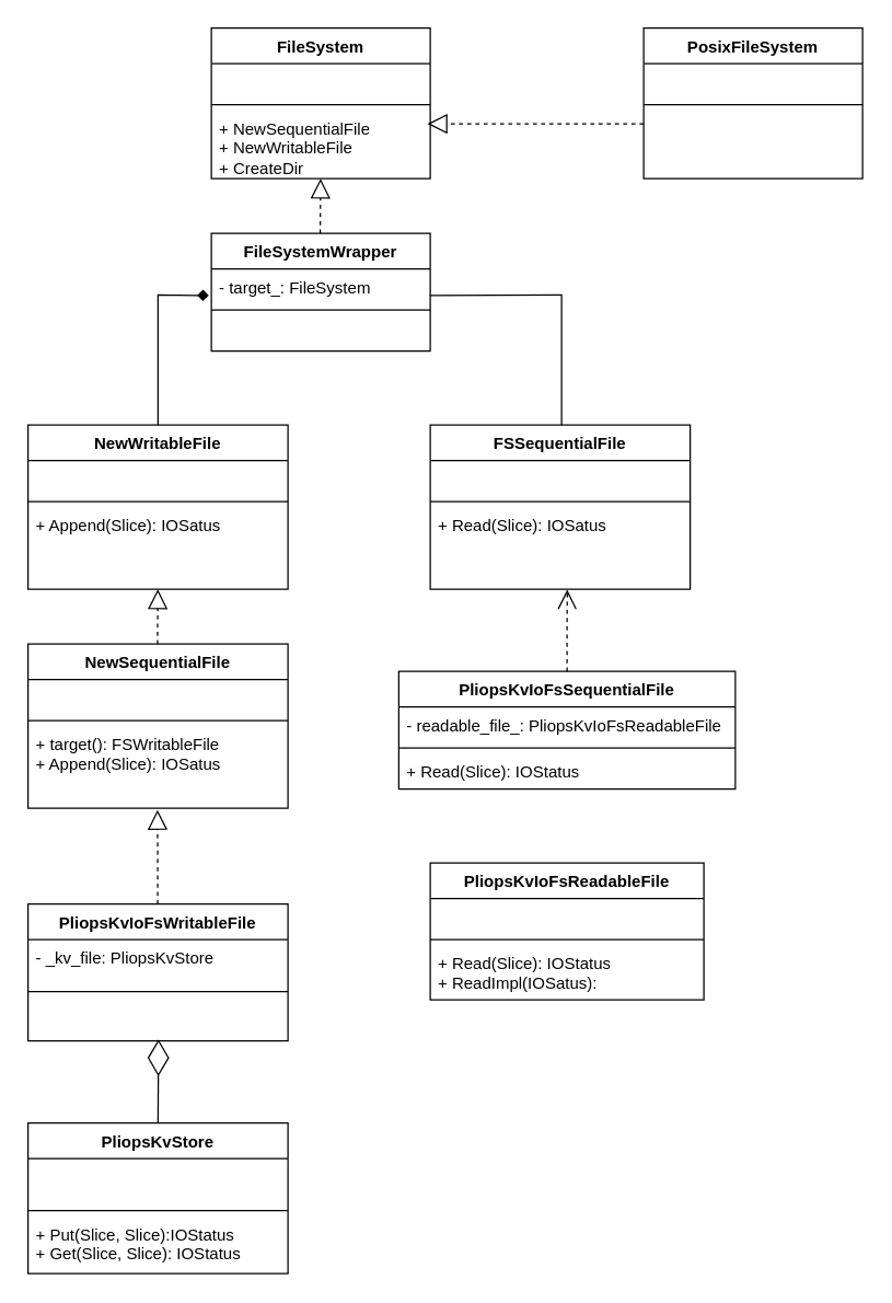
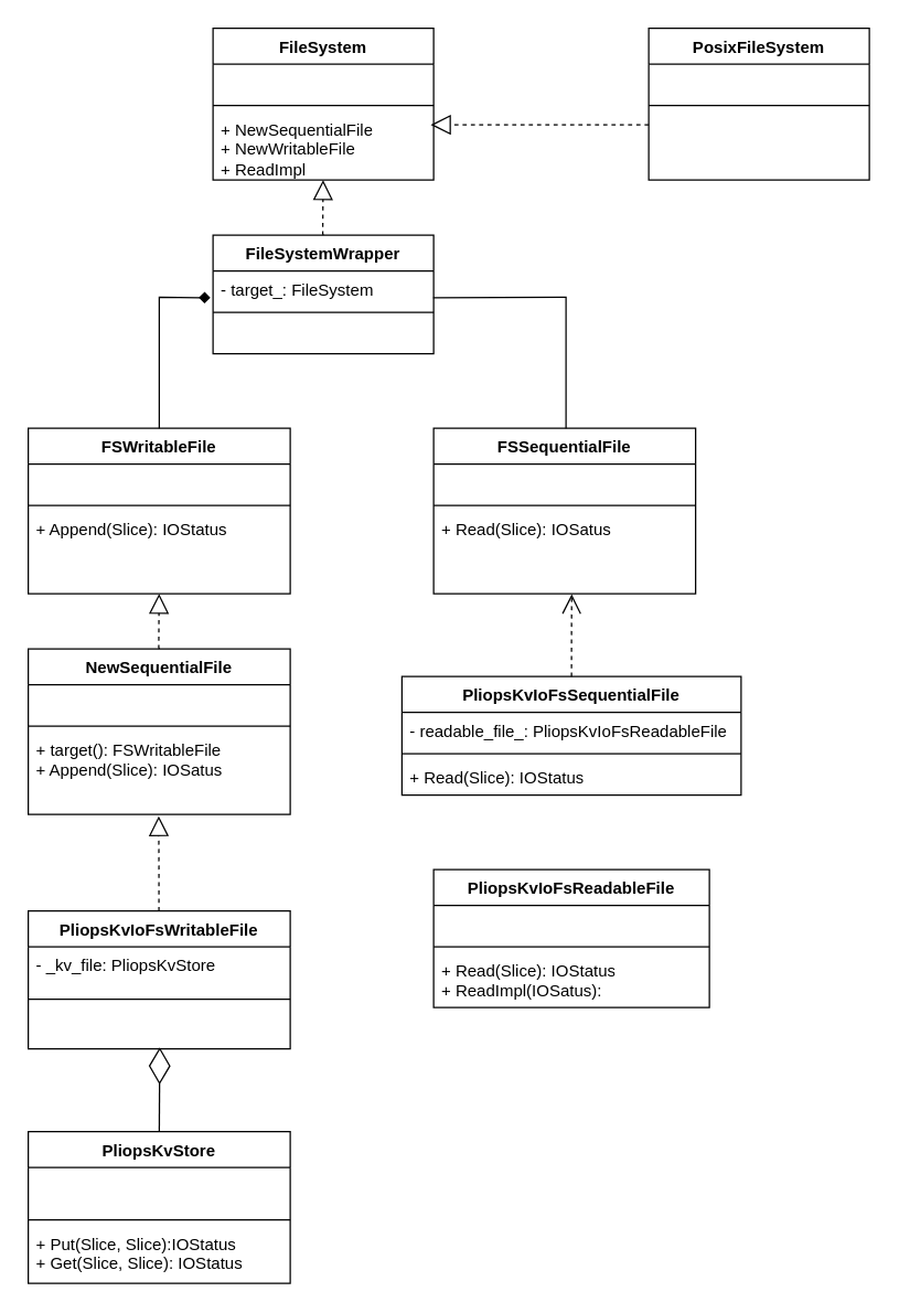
  <mxCell id="0" />
  <mxCell id="1" parent="0" />
  <mxCell id="2" value="FileSystem" style="swimlane;fontStyle=1;align=center;verticalAlign=top;childLayout=stackLayout;horizontal=1;startSize=26;horizontalStack=0;resizeParent=1;resizeParentMax=0;resizeLast=0;collapsible=1;marginBottom=0;whiteSpace=wrap;html=1;" vertex="1" parent="1"><mxGeometry x="154" y="20" width="160" height="110" as="geometry" /></mxCell>
  <mxCell id="3" value="&lt;br&gt;" style="text;strokeColor=none;fillColor=none;align=left;verticalAlign=top;spacingLeft=4;spacingRight=4;overflow=hidden;rotatable=0;points=[[0,0.5],[1,0.5]];portConstraint=eastwest;whiteSpace=wrap;html=1;" vertex="1" parent="2"><mxGeometry y="26" width="160" height="26" as="geometry" /></mxCell>
  <mxCell id="4" value="" style="line;strokeWidth=1;fillColor=none;align=left;verticalAlign=middle;spacingTop=-1;spacingLeft=3;spacingRight=3;rotatable=0;labelPosition=right;points=[];portConstraint=eastwest;strokeColor=inherit;" vertex="1" parent="2"><mxGeometry y="52" width="160" height="8" as="geometry" /></mxCell>
- <mxCell id="5" value="+&amp;nbsp;NewSequentialFile&lt;br&gt;+&amp;nbsp;NewWritableFile&lt;br&gt;+ CreateDir" style="text;strokeColor=none;fillColor=none;align=left;verticalAlign=top;spacingLeft=4;spacingRight=4;overflow=hidden;rotatable=0;points=[[0,0.5],[1,0.5]];portConstraint=eastwest;whiteSpace=wrap;html=1;" vertex="1" parent="2"><mxGeometry y="60" width="160" height="50" as="geometry" /></mxCell>
+ <mxCell id="5" value="+&amp;nbsp;NewSequentialFile&lt;br&gt;+&amp;nbsp;NewWritableFile&lt;br&gt;+ ReadImpl" style="text;strokeColor=none;fillColor=none;align=left;verticalAlign=top;spacingLeft=4;spacingRight=4;overflow=hidden;rotatable=0;points=[[0,0.5],[1,0.5]];portConstraint=eastwest;whiteSpace=wrap;html=1;" vertex="1" parent="2"><mxGeometry y="60" width="160" height="50" as="geometry" /></mxCell>
  <mxCell id="6" value="FSSequentialFile" style="swimlane;fontStyle=1;align=center;verticalAlign=top;childLayout=stackLayout;horizontal=1;startSize=26;horizontalStack=0;resizeParent=1;resizeParentMax=0;resizeLast=0;collapsible=1;marginBottom=0;whiteSpace=wrap;html=1;" vertex="1" parent="1"><mxGeometry x="314" y="310" width="190" height="120" as="geometry" /></mxCell>
  <mxCell id="7" value="&lt;br&gt;" style="text;strokeColor=none;fillColor=none;align=left;verticalAlign=top;spacingLeft=4;spacingRight=4;overflow=hidden;rotatable=0;points=[[0,0.5],[1,0.5]];portConstraint=eastwest;whiteSpace=wrap;html=1;" vertex="1" parent="6"><mxGeometry y="26" width="190" height="26" as="geometry" /></mxCell>
  <mxCell id="8" value="" style="line;strokeWidth=1;fillColor=none;align=left;verticalAlign=middle;spacingTop=-1;spacingLeft=3;spacingRight=3;rotatable=0;labelPosition=right;points=[];portConstraint=eastwest;strokeColor=inherit;" vertex="1" parent="6"><mxGeometry y="52" width="190" height="8" as="geometry" /></mxCell>
  <mxCell id="9" value="+ Read(Slice&lt;span style=&quot;background-color: initial;&quot;&gt;): IOSatus&amp;nbsp;&lt;/span&gt;" style="text;strokeColor=none;fillColor=none;align=left;verticalAlign=top;spacingLeft=4;spacingRight=4;overflow=hidden;rotatable=0;points=[[0,0.5],[1,0.5]];portConstraint=eastwest;whiteSpace=wrap;html=1;" vertex="1" parent="6"><mxGeometry y="60" width="190" height="60" as="geometry" /></mxCell>
  <mxCell id="10" value="PliopsKvIoFsSequentialFile" style="swimlane;fontStyle=1;align=center;verticalAlign=top;childLayout=stackLayout;horizontal=1;startSize=26;horizontalStack=0;resizeParent=1;resizeParentMax=0;resizeLast=0;collapsible=1;marginBottom=0;whiteSpace=wrap;html=1;" vertex="1" parent="1"><mxGeometry x="291" y="490" width="246" height="86" as="geometry" /></mxCell>
  <mxCell id="11" value="-&amp;nbsp;readable_file_&lt;span style=&quot;background-color: initial;&quot;&gt;:&amp;nbsp;&lt;/span&gt;PliopsKvIoFsReadableFile" style="text;strokeColor=none;fillColor=none;align=left;verticalAlign=top;spacingLeft=4;spacingRight=4;overflow=hidden;rotatable=0;points=[[0,0.5],[1,0.5]];portConstraint=eastwest;whiteSpace=wrap;html=1;" vertex="1" parent="10"><mxGeometry y="26" width="246" height="26" as="geometry" /></mxCell>
  <mxCell id="12" value="" style="line;strokeWidth=1;fillColor=none;align=left;verticalAlign=middle;spacingTop=-1;spacingLeft=3;spacingRight=3;rotatable=0;labelPosition=right;points=[];portConstraint=eastwest;strokeColor=inherit;" vertex="1" parent="10"><mxGeometry y="52" width="246" height="8" as="geometry" /></mxCell>
  <mxCell id="13" value="+ Read(Slice): IOStatus" style="text;strokeColor=none;fillColor=none;align=left;verticalAlign=top;spacingLeft=4;spacingRight=4;overflow=hidden;rotatable=0;points=[[0,0.5],[1,0.5]];portConstraint=eastwest;whiteSpace=wrap;html=1;" vertex="1" parent="10"><mxGeometry y="60" width="246" height="26" as="geometry" /></mxCell>
  <mxCell id="14" value="PliopsKvIoFsReadableFile" style="swimlane;fontStyle=1;align=center;verticalAlign=top;childLayout=stackLayout;horizontal=1;startSize=26;horizontalStack=0;resizeParent=1;resizeParentMax=0;resizeLast=0;collapsible=1;marginBottom=0;whiteSpace=wrap;html=1;" vertex="1" parent="1"><mxGeometry x="314" y="630" width="200" height="100" as="geometry" /></mxCell>
  <mxCell id="15" value="&lt;br&gt;" style="text;strokeColor=none;fillColor=none;align=left;verticalAlign=top;spacingLeft=4;spacingRight=4;overflow=hidden;rotatable=0;points=[[0,0.5],[1,0.5]];portConstraint=eastwest;whiteSpace=wrap;html=1;" vertex="1" parent="14"><mxGeometry y="26" width="200" height="26" as="geometry" /></mxCell>
  <mxCell id="16" value="" style="line;strokeWidth=1;fillColor=none;align=left;verticalAlign=middle;spacingTop=-1;spacingLeft=3;spacingRight=3;rotatable=0;labelPosition=right;points=[];portConstraint=eastwest;strokeColor=inherit;" vertex="1" parent="14"><mxGeometry y="52" width="200" height="8" as="geometry" /></mxCell>
  <mxCell id="17" value="+ Read(Slice): IOStatus&lt;br&gt;+ ReadImpl(IOSatus):" style="text;strokeColor=none;fillColor=none;align=left;verticalAlign=top;spacingLeft=4;spacingRight=4;overflow=hidden;rotatable=0;points=[[0,0.5],[1,0.5]];portConstraint=eastwest;whiteSpace=wrap;html=1;" vertex="1" parent="14"><mxGeometry y="60" width="200" height="40" as="geometry" /></mxCell>
  <mxCell id="18" value="" style="endArrow=open;dashed=1;endFill=0;endSize=12;html=1;rounded=0;exitX=0.5;exitY=0;exitDx=0;exitDy=0;entryX=0.527;entryY=1.005;entryDx=0;entryDy=0;entryPerimeter=0;" edge="1" parent="1" source="10" target="9"><mxGeometry width="160" relative="1" as="geometry"><mxPoint x="432.34" y="499.34" as="sourcePoint" /><mxPoint x="430" y="440" as="targetPoint" /><Array as="points"><mxPoint x="414" y="460" /></Array></mxGeometry></mxCell>
- <mxCell id="19" value="NewWritableFile" style="swimlane;fontStyle=1;align=center;verticalAlign=top;childLayout=stackLayout;horizontal=1;startSize=26;horizontalStack=0;resizeParent=1;resizeParentMax=0;resizeLast=0;collapsible=1;marginBottom=0;whiteSpace=wrap;html=1;" vertex="1" parent="1"><mxGeometry x="20" y="310" width="190" height="120" as="geometry" /></mxCell>
+ <mxCell id="19" value="FSWritableFile" style="swimlane;fontStyle=1;align=center;verticalAlign=top;childLayout=stackLayout;horizontal=1;startSize=26;horizontalStack=0;resizeParent=1;resizeParentMax=0;resizeLast=0;collapsible=1;marginBottom=0;whiteSpace=wrap;html=1;" vertex="1" parent="1"><mxGeometry x="20" y="310" width="190" height="120" as="geometry" /></mxCell>
  <mxCell id="20" value="&lt;br&gt;" style="text;strokeColor=none;fillColor=none;align=left;verticalAlign=top;spacingLeft=4;spacingRight=4;overflow=hidden;rotatable=0;points=[[0,0.5],[1,0.5]];portConstraint=eastwest;whiteSpace=wrap;html=1;" vertex="1" parent="19"><mxGeometry y="26" width="190" height="26" as="geometry" /></mxCell>
  <mxCell id="21" value="" style="line;strokeWidth=1;fillColor=none;align=left;verticalAlign=middle;spacingTop=-1;spacingLeft=3;spacingRight=3;rotatable=0;labelPosition=right;points=[];portConstraint=eastwest;strokeColor=inherit;" vertex="1" parent="19"><mxGeometry y="52" width="190" height="8" as="geometry" /></mxCell>
- <mxCell id="22" value="+ Append(Slice&lt;span style=&quot;background-color: initial;&quot;&gt;): IOSatus&amp;nbsp;&lt;/span&gt;" style="text;strokeColor=none;fillColor=none;align=left;verticalAlign=top;spacingLeft=4;spacingRight=4;overflow=hidden;rotatable=0;points=[[0,0.5],[1,0.5]];portConstraint=eastwest;whiteSpace=wrap;html=1;" vertex="1" parent="19"><mxGeometry y="60" width="190" height="60" as="geometry" /></mxCell>
+ <mxCell id="22" value="+ Append(Slice&lt;span style=&quot;background-color: initial;&quot;&gt;): IOStatus&amp;nbsp;&lt;/span&gt;" style="text;strokeColor=none;fillColor=none;align=left;verticalAlign=top;spacingLeft=4;spacingRight=4;overflow=hidden;rotatable=0;points=[[0,0.5],[1,0.5]];portConstraint=eastwest;whiteSpace=wrap;html=1;" vertex="1" parent="19"><mxGeometry y="60" width="190" height="60" as="geometry" /></mxCell>
  <mxCell id="23" value="NewSequentialFile" style="swimlane;fontStyle=1;align=center;verticalAlign=top;childLayout=stackLayout;horizontal=1;startSize=26;horizontalStack=0;resizeParent=1;resizeParentMax=0;resizeLast=0;collapsible=1;marginBottom=0;whiteSpace=wrap;html=1;" vertex="1" parent="1"><mxGeometry x="20" y="470" width="190" height="120" as="geometry" /></mxCell>
  <mxCell id="24" value="&lt;br&gt;" style="text;strokeColor=none;fillColor=none;align=left;verticalAlign=top;spacingLeft=4;spacingRight=4;overflow=hidden;rotatable=0;points=[[0,0.5],[1,0.5]];portConstraint=eastwest;whiteSpace=wrap;html=1;" vertex="1" parent="23"><mxGeometry y="26" width="190" height="26" as="geometry" /></mxCell>
  <mxCell id="25" value="" style="line;strokeWidth=1;fillColor=none;align=left;verticalAlign=middle;spacingTop=-1;spacingLeft=3;spacingRight=3;rotatable=0;labelPosition=right;points=[];portConstraint=eastwest;strokeColor=inherit;" vertex="1" parent="23"><mxGeometry y="52" width="190" height="8" as="geometry" /></mxCell>
  <mxCell id="26" value="+ target():&amp;nbsp;FSWritableFile&lt;br&gt;+ Append(Slice&lt;span style=&quot;background-color: initial;&quot;&gt;): IOSatus&amp;nbsp;&lt;/span&gt;" style="text;strokeColor=none;fillColor=none;align=left;verticalAlign=top;spacingLeft=4;spacingRight=4;overflow=hidden;rotatable=0;points=[[0,0.5],[1,0.5]];portConstraint=eastwest;whiteSpace=wrap;html=1;" vertex="1" parent="23"><mxGeometry y="60" width="190" height="60" as="geometry" /></mxCell>
  <mxCell id="27" value="PliopsKvIoFsWritableFile" style="swimlane;fontStyle=1;align=center;verticalAlign=top;childLayout=stackLayout;horizontal=1;startSize=26;horizontalStack=0;resizeParent=1;resizeParentMax=0;resizeLast=0;collapsible=1;marginBottom=0;whiteSpace=wrap;html=1;" vertex="1" parent="1"><mxGeometry x="20" y="660" width="190" height="100" as="geometry" /></mxCell>
  <mxCell id="28" value="- _kv_file:&amp;nbsp;PliopsKvStore&lt;br&gt;" style="text;strokeColor=none;fillColor=none;align=left;verticalAlign=top;spacingLeft=4;spacingRight=4;overflow=hidden;rotatable=0;points=[[0,0.5],[1,0.5]];portConstraint=eastwest;whiteSpace=wrap;html=1;" vertex="1" parent="27"><mxGeometry y="26" width="190" height="34" as="geometry" /></mxCell>
  <mxCell id="29" value="" style="line;strokeWidth=1;fillColor=none;align=left;verticalAlign=middle;spacingTop=-1;spacingLeft=3;spacingRight=3;rotatable=0;labelPosition=right;points=[];portConstraint=eastwest;strokeColor=inherit;" vertex="1" parent="27"><mxGeometry y="60" width="190" height="8" as="geometry" /></mxCell>
  <mxCell id="30" value="&lt;br&gt;" style="text;strokeColor=none;fillColor=none;align=left;verticalAlign=top;spacingLeft=4;spacingRight=4;overflow=hidden;rotatable=0;points=[[0,0.5],[1,0.5]];portConstraint=eastwest;whiteSpace=wrap;html=1;" vertex="1" parent="27"><mxGeometry y="68" width="190" height="32" as="geometry" /></mxCell>
  <mxCell id="31" value="PliopsKvStore" style="swimlane;fontStyle=1;align=center;verticalAlign=top;childLayout=stackLayout;horizontal=1;startSize=26;horizontalStack=0;resizeParent=1;resizeParentMax=0;resizeLast=0;collapsible=1;marginBottom=0;whiteSpace=wrap;html=1;" vertex="1" parent="1"><mxGeometry x="20" y="820" width="190" height="110" as="geometry" /></mxCell>
  <mxCell id="32" value="&lt;br&gt;" style="text;strokeColor=none;fillColor=none;align=left;verticalAlign=top;spacingLeft=4;spacingRight=4;overflow=hidden;rotatable=0;points=[[0,0.5],[1,0.5]];portConstraint=eastwest;whiteSpace=wrap;html=1;" vertex="1" parent="31"><mxGeometry y="26" width="190" height="34" as="geometry" /></mxCell>
  <mxCell id="33" value="" style="line;strokeWidth=1;fillColor=none;align=left;verticalAlign=middle;spacingTop=-1;spacingLeft=3;spacingRight=3;rotatable=0;labelPosition=right;points=[];portConstraint=eastwest;strokeColor=inherit;" vertex="1" parent="31"><mxGeometry y="60" width="190" height="8" as="geometry" /></mxCell>
  <mxCell id="34" value="+ Put(Slice, Slice):IOStatus&lt;br&gt;+ Get(Slice, Slice): IOStatus" style="text;strokeColor=none;fillColor=none;align=left;verticalAlign=top;spacingLeft=4;spacingRight=4;overflow=hidden;rotatable=0;points=[[0,0.5],[1,0.5]];portConstraint=eastwest;whiteSpace=wrap;html=1;" vertex="1" parent="31"><mxGeometry y="68" width="190" height="42" as="geometry" /></mxCell>
  <mxCell id="35" value="" style="endArrow=diamondThin;endFill=0;endSize=24;html=1;rounded=0;entryX=0.502;entryY=0.966;entryDx=0;entryDy=0;entryPerimeter=0;exitX=0.5;exitY=0;exitDx=0;exitDy=0;" edge="1" parent="1" source="31" target="30"><mxGeometry width="160" relative="1" as="geometry"><mxPoint x="270" y="843" as="sourcePoint" /><mxPoint x="270" y="790" as="targetPoint" /></mxGeometry></mxCell>
  <mxCell id="36" value="" style="endArrow=block;dashed=1;endFill=0;endSize=12;html=1;rounded=0;exitX=0.5;exitY=0;exitDx=0;exitDy=0;entryX=0.498;entryY=1.02;entryDx=0;entryDy=0;entryPerimeter=0;" edge="1" parent="1" target="26"><mxGeometry width="160" relative="1" as="geometry"><mxPoint x="114.76" y="660" as="sourcePoint" /><mxPoint x="114.76" y="600" as="targetPoint" /><Array as="points"><mxPoint x="114.76" y="630" /></Array></mxGeometry></mxCell>
  <mxCell id="37" value="" style="endArrow=block;dashed=1;endFill=0;endSize=12;html=1;rounded=0;entryX=0.498;entryY=1.02;entryDx=0;entryDy=0;entryPerimeter=0;" edge="1" parent="1"><mxGeometry width="160" relative="1" as="geometry"><mxPoint x="115" y="470" as="sourcePoint" /><mxPoint x="114.88" y="430" as="targetPoint" /><Array as="points"><mxPoint x="114.64" y="469" /></Array></mxGeometry></mxCell>
  <mxCell id="38" value="FileSystemWrapper" style="swimlane;fontStyle=1;align=center;verticalAlign=top;childLayout=stackLayout;horizontal=1;startSize=26;horizontalStack=0;resizeParent=1;resizeParentMax=0;resizeLast=0;collapsible=1;marginBottom=0;whiteSpace=wrap;html=1;" vertex="1" parent="1"><mxGeometry x="154" y="170" width="160" height="86" as="geometry" /></mxCell>
  <mxCell id="39" value="- target_: FileSystem" style="text;strokeColor=none;fillColor=none;align=left;verticalAlign=top;spacingLeft=4;spacingRight=4;overflow=hidden;rotatable=0;points=[[0,0.5],[1,0.5]];portConstraint=eastwest;whiteSpace=wrap;html=1;" vertex="1" parent="38"><mxGeometry y="26" width="160" height="26" as="geometry" /></mxCell>
  <mxCell id="40" value="" style="line;strokeWidth=1;fillColor=none;align=left;verticalAlign=middle;spacingTop=-1;spacingLeft=3;spacingRight=3;rotatable=0;labelPosition=right;points=[];portConstraint=eastwest;strokeColor=inherit;" vertex="1" parent="38"><mxGeometry y="52" width="160" height="8" as="geometry" /></mxCell>
  <mxCell id="41" value="&lt;br&gt;" style="text;strokeColor=none;fillColor=none;align=left;verticalAlign=top;spacingLeft=4;spacingRight=4;overflow=hidden;rotatable=0;points=[[0,0.5],[1,0.5]];portConstraint=eastwest;whiteSpace=wrap;html=1;" vertex="1" parent="38"><mxGeometry y="60" width="160" height="26" as="geometry" /></mxCell>
  <mxCell id="42" value="" style="endArrow=block;dashed=1;endFill=0;endSize=12;html=1;rounded=0;entryX=0.498;entryY=1.02;entryDx=0;entryDy=0;entryPerimeter=0;" edge="1" parent="1"><mxGeometry width="160" relative="1" as="geometry"><mxPoint x="233.96" y="170" as="sourcePoint" /><mxPoint x="233.84" as="targetPoint" y="130" /><Array as="points"><mxPoint x="233.6" y="169" /></Array></mxGeometry></mxCell>
  <mxCell id="43" value="" style="endArrow=diamond;html=1;rounded=0;exitX=0.5;exitY=0;exitDx=0;exitDy=0;entryX=-0.012;entryY=0.746;entryDx=0;entryDy=0;entryPerimeter=0;" edge="1" parent="1" source="19" target="39"><mxGeometry width="50" height="50" relative="1" as="geometry"><mxPoint x="60" y="260" as="sourcePoint" /><mxPoint x="110" y="210" as="targetPoint" /><Array as="points"><mxPoint x="115" y="215" /></Array></mxGeometry></mxCell>
  <mxCell id="44" value="" style="endArrow=none;html=1;rounded=0;exitX=0.5;exitY=0;exitDx=0;exitDy=0;entryX=0.998;entryY=0.746;entryDx=0;entryDy=0;entryPerimeter=0;" edge="1" parent="1" target="39"><mxGeometry width="50" height="50" relative="1" as="geometry"><mxPoint x="410" y="310" as="sourcePoint" /><mxPoint x="447" y="215" as="targetPoint" /><Array as="points"><mxPoint x="410" y="215" /></Array></mxGeometry></mxCell>
  <mxCell id="45" value="PosixFileSystem" style="swimlane;fontStyle=1;align=center;verticalAlign=top;childLayout=stackLayout;horizontal=1;startSize=26;horizontalStack=0;resizeParent=1;resizeParentMax=0;resizeLast=0;collapsible=1;marginBottom=0;whiteSpace=wrap;html=1;" vertex="1" parent="1"><mxGeometry x="470" y="20" width="160" height="110" as="geometry" /></mxCell>
  <mxCell id="46" value="&lt;br&gt;" style="text;strokeColor=none;fillColor=none;align=left;verticalAlign=top;spacingLeft=4;spacingRight=4;overflow=hidden;rotatable=0;points=[[0,0.5],[1,0.5]];portConstraint=eastwest;whiteSpace=wrap;html=1;" vertex="1" parent="45"><mxGeometry y="26" width="160" height="26" as="geometry" /></mxCell>
  <mxCell id="47" value="" style="line;strokeWidth=1;fillColor=none;align=left;verticalAlign=middle;spacingTop=-1;spacingLeft=3;spacingRight=3;rotatable=0;labelPosition=right;points=[];portConstraint=eastwest;strokeColor=inherit;" vertex="1" parent="45"><mxGeometry y="52" width="160" height="8" as="geometry" /></mxCell>
  <mxCell id="48" value="" style="endArrow=block;dashed=1;endFill=0;endSize=12;html=1;rounded=0;entryX=0.987;entryY=0.2;entryDx=0;entryDy=0;entryPerimeter=0;" edge="1" parent="45" target="5"><mxGeometry width="160" relative="1" as="geometry"><mxPoint y="70" as="sourcePoint" /><mxPoint x="160" y="70" as="targetPoint" /></mxGeometry></mxCell>
  <mxCell id="49" value="&lt;br&gt;" style="text;strokeColor=none;fillColor=none;align=left;verticalAlign=top;spacingLeft=4;spacingRight=4;overflow=hidden;rotatable=0;points=[[0,0.5],[1,0.5]];portConstraint=eastwest;whiteSpace=wrap;html=1;" vertex="1" parent="45"><mxGeometry y="60" width="160" height="50" as="geometry" /></mxCell>
